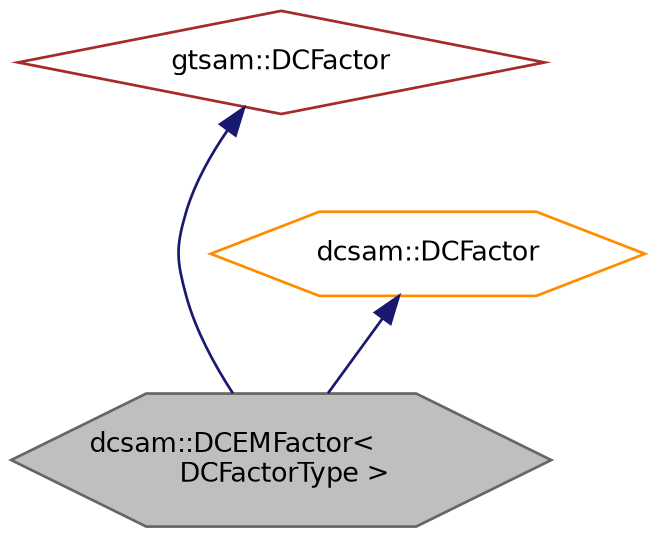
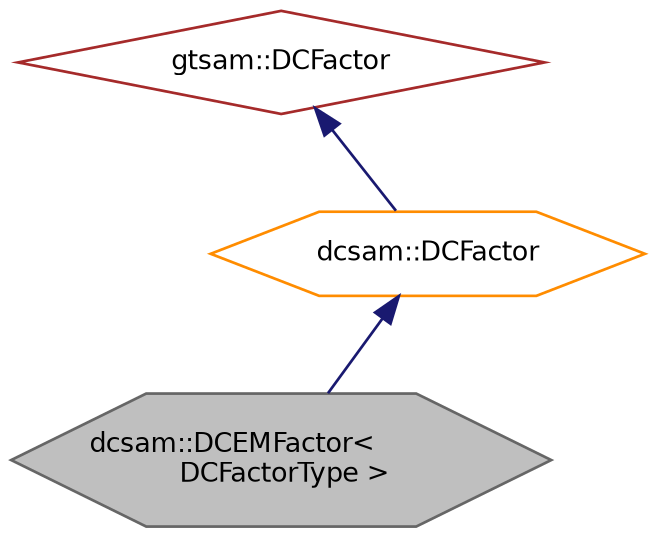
  digraph {
    node [fillcolor=white fontname=Helvetica fontsize=10 shape=hexagon style=filled]
    edge [color=midnightblue dir=back fontname=Helvetica fontsize=10 labelfontname=Helvetica labelfontsize=10 style=solid]
    n1 [color=gray40 fillcolor=grey75 fontcolor=black height=0.2 label="dcsam::DCEMFactor\<\l DCFactorType \>" width=0.4]
    n2 [color=darkorange height=0.2 label="dcsam::DCFactor" width=0.4]
    n3 [color=brown height=0.2 label="gtsam::DCFactor" shape=diamond width=0.4]
    n2 -> n1
-   n3 -> n1
+   n3 -> n2
  }
